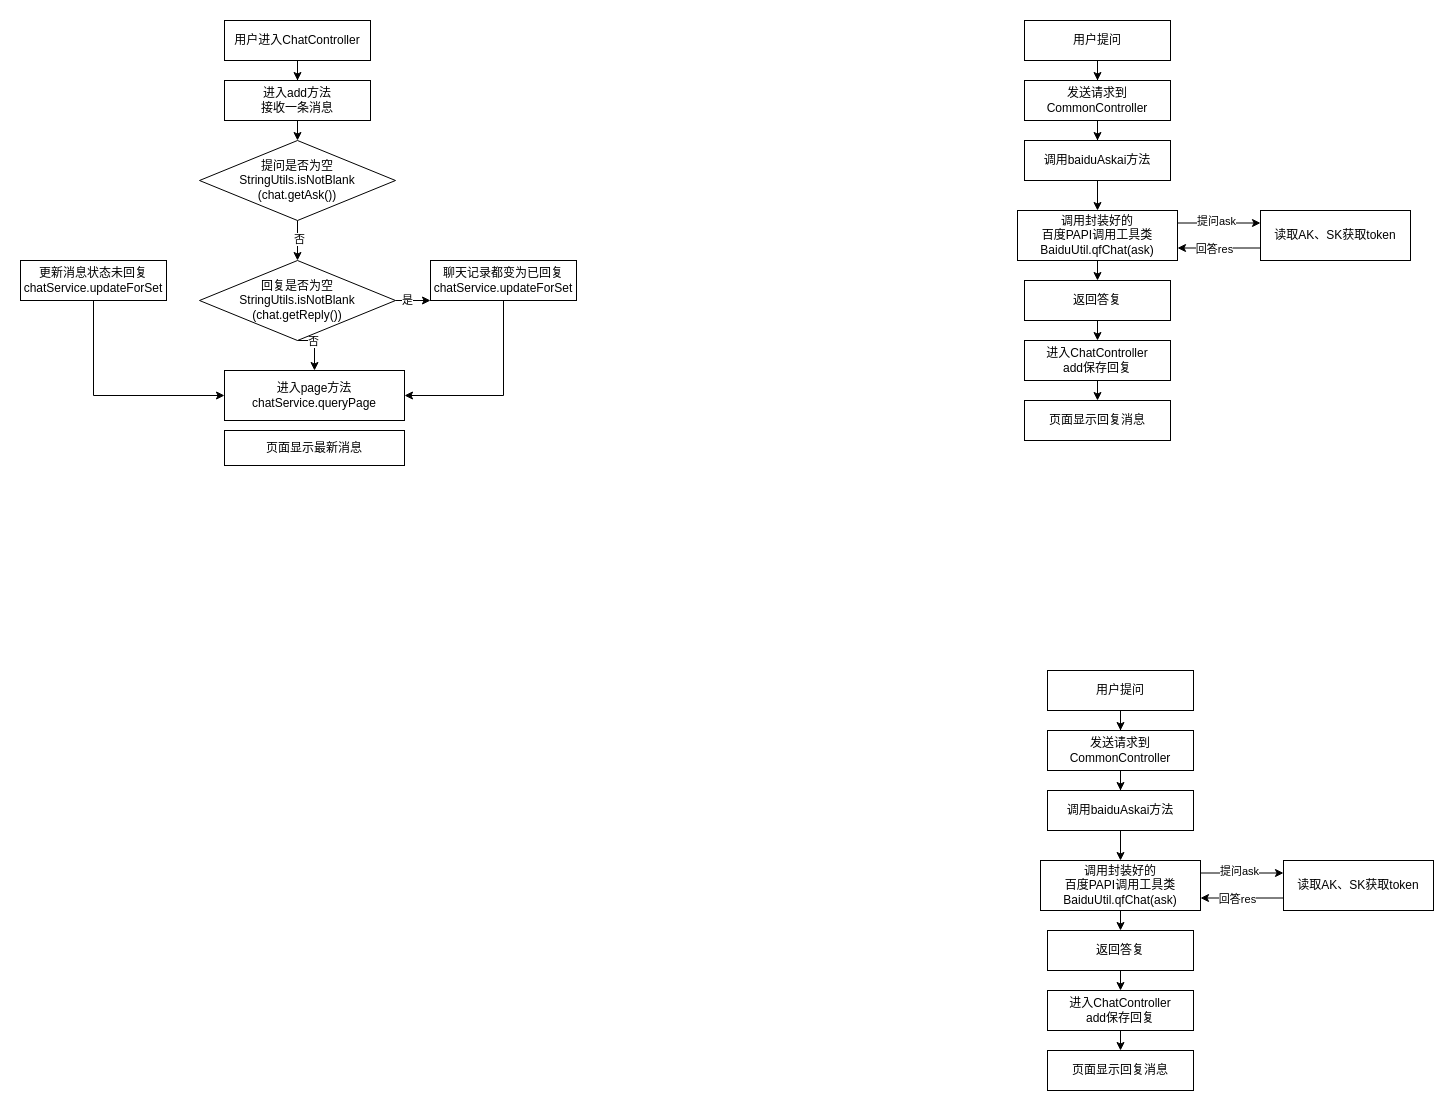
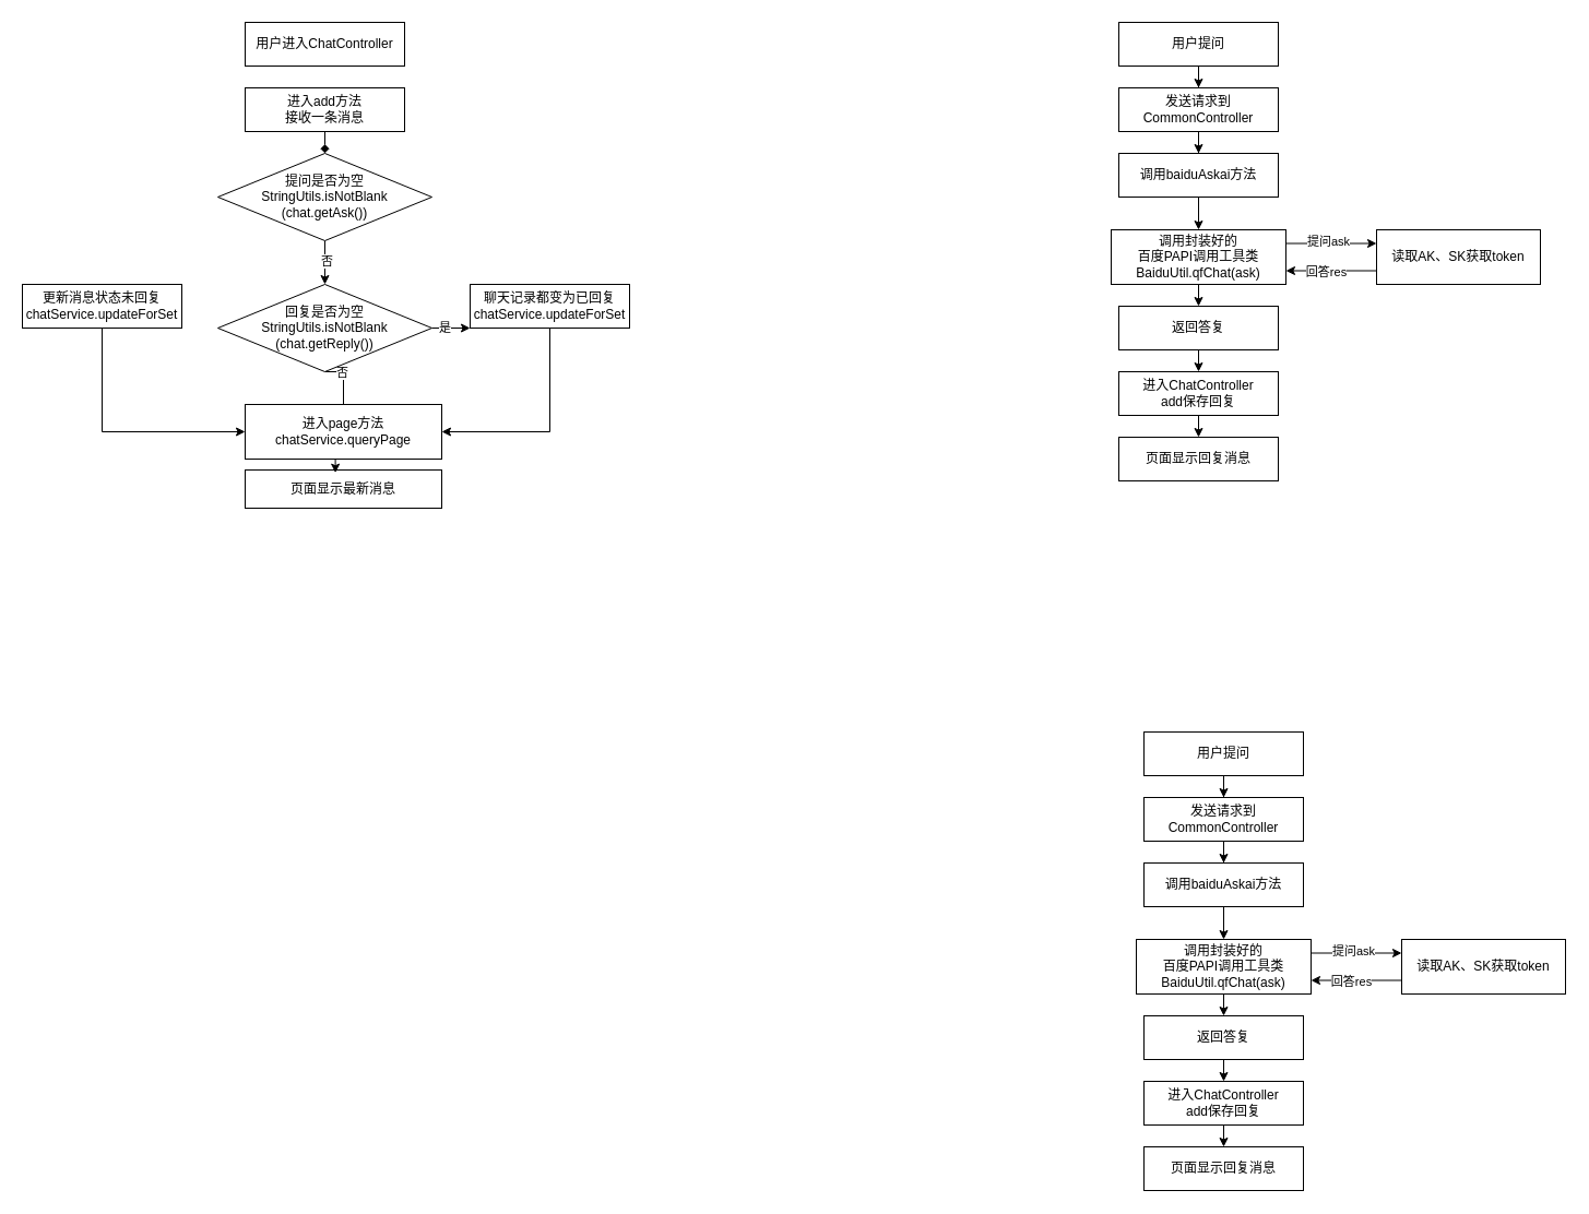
  <mxCell id="0" />
  <mxCell id="1" parent="0" />
- <mxCell id="2" style="edgeStyle=orthogonalEdgeStyle;rounded=0;orthogonalLoop=1;jettySize=auto;html=1;exitX=0.5;exitY=1;exitDx=0;exitDy=0;" edge="1" parent="1" source="3" target="5"><mxGeometry relative="1" as="geometry" /></mxCell>
  <mxCell id="3" value="用户进入ChatController" style="rounded=0;whiteSpace=wrap;html=1;" vertex="1" parent="1"><mxGeometry x="224" y="20" width="146" height="40" as="geometry" /></mxCell>
- <mxCell id="4" style="edgeStyle=orthogonalEdgeStyle;rounded=0;orthogonalLoop=1;jettySize=auto;html=1;exitX=0.5;exitY=1;exitDx=0;exitDy=0;entryX=0.5;entryY=0;entryDx=0;entryDy=0;" edge="1" parent="1" source="5" target="14"><mxGeometry relative="1" as="geometry" /></mxCell>
+ <mxCell id="4" style="edgeStyle=orthogonalEdgeStyle;rounded=0;orthogonalLoop=1;jettySize=auto;html=1;exitX=0.5;exitY=1;exitDx=0;exitDy=0;entryX=0.5;entryY=0;entryDx=0;entryDy=0;endArrow=diamond;" edge="1" parent="1" source="5" target="14"><mxGeometry relative="1" as="geometry" /></mxCell>
  <mxCell id="5" value="&lt;div&gt;进入add方法&lt;/div&gt;接收一条消息" style="rounded=0;whiteSpace=wrap;html=1;" vertex="1" parent="1"><mxGeometry x="224" y="80" width="146" height="40" as="geometry" /></mxCell>
  <mxCell id="6" style="edgeStyle=orthogonalEdgeStyle;rounded=0;orthogonalLoop=1;jettySize=auto;html=1;entryX=1;entryY=0.5;entryDx=0;entryDy=0;exitX=0.5;exitY=1;exitDx=0;exitDy=0;" edge="1" parent="1" source="7" target="9"><mxGeometry relative="1" as="geometry" /></mxCell>
  <mxCell id="7" value="聊天记录都变为已回复chatService.updateForSet" style="rounded=0;whiteSpace=wrap;html=1;" vertex="1" parent="1"><mxGeometry x="430" y="260" width="146" height="40" as="geometry" /></mxCell>
  <mxCell id="8" value="页面显示最新消息" style="rounded=0;whiteSpace=wrap;html=1;" vertex="1" parent="1"><mxGeometry x="224" y="430" width="180" height="35" as="geometry" /></mxCell>
  <mxCell id="9" value="进入page方法 chatService.queryPage" style="rounded=0;whiteSpace=wrap;html=1;" vertex="1" parent="1"><mxGeometry x="224" y="370" width="180" height="50" as="geometry" /></mxCell>
  <mxCell id="10" style="edgeStyle=orthogonalEdgeStyle;rounded=0;orthogonalLoop=1;jettySize=auto;html=1;exitX=0.5;exitY=1;exitDx=0;exitDy=0;entryX=0;entryY=0.5;entryDx=0;entryDy=0;" edge="1" parent="1" source="11" target="9"><mxGeometry relative="1" as="geometry" /></mxCell>
  <mxCell id="11" value="&lt;div&gt;更新消息状态未回复&lt;/div&gt;chatService.updateForSet" style="rounded=0;whiteSpace=wrap;html=1;" vertex="1" parent="1"><mxGeometry x="20" y="260" width="146" height="40" as="geometry" /></mxCell>
  <mxCell id="12" style="edgeStyle=orthogonalEdgeStyle;rounded=0;orthogonalLoop=1;jettySize=auto;html=1;exitX=0.5;exitY=1;exitDx=0;exitDy=0;entryX=0.5;entryY=0;entryDx=0;entryDy=0;" edge="1" parent="1" source="14" target="19"><mxGeometry relative="1" as="geometry" /></mxCell>
  <mxCell id="13" value="否" style="edgeLabel;html=1;align=center;verticalAlign=middle;resizable=0;points=[];" vertex="1" connectable="0" parent="12"><mxGeometry x="-0.124" y="1" relative="1" as="geometry"><mxPoint as="offset" /></mxGeometry></mxCell>
  <mxCell id="14" value="&lt;div&gt;提问是否为空&lt;/div&gt;StringUtils.isNotBlank&lt;div&gt;(chat.getAsk())&lt;/div&gt;" style="rhombus;whiteSpace=wrap;html=1;" vertex="1" parent="1"><mxGeometry x="199" y="140" width="196" height="80" as="geometry" /></mxCell>
- <mxCell id="15" style="edgeStyle=orthogonalEdgeStyle;rounded=0;orthogonalLoop=1;jettySize=auto;html=1;exitX=0.5;exitY=1;exitDx=0;exitDy=0;entryX=0.5;entryY=0;entryDx=0;entryDy=0;" edge="1" parent="1" source="19" target="9"><mxGeometry relative="1" as="geometry" /></mxCell>
+ <mxCell id="15" style="edgeStyle=orthogonalEdgeStyle;rounded=0;orthogonalLoop=1;jettySize=auto;html=1;exitX=0.5;exitY=1;exitDx=0;exitDy=0;entryX=0.5;entryY=0;entryDx=0;entryDy=0;endArrow=none;" edge="1" parent="1" source="19" target="9"><mxGeometry relative="1" as="geometry" /></mxCell>
  <mxCell id="16" value="否" style="edgeLabel;html=1;align=center;verticalAlign=middle;resizable=0;points=[];" vertex="1" connectable="0" parent="15"><mxGeometry x="-0.352" relative="1" as="geometry"><mxPoint as="offset" /></mxGeometry></mxCell>
  <mxCell id="17" style="edgeStyle=orthogonalEdgeStyle;rounded=0;orthogonalLoop=1;jettySize=auto;html=1;exitX=1;exitY=0.5;exitDx=0;exitDy=0;entryX=0;entryY=1;entryDx=0;entryDy=0;" edge="1" parent="1" source="19" target="7"><mxGeometry relative="1" as="geometry" /></mxCell>
  <mxCell id="18" value="是" style="edgeLabel;html=1;align=center;verticalAlign=middle;resizable=0;points=[];" vertex="1" connectable="0" parent="17"><mxGeometry x="-0.369" y="1" relative="1" as="geometry"><mxPoint as="offset" /></mxGeometry></mxCell>
  <mxCell id="19" value="&lt;div&gt;回复是否为空&lt;/div&gt;StringUtils.isNotBlank&lt;div&gt;(chat.getReply())&lt;/div&gt;" style="rhombus;whiteSpace=wrap;html=1;" vertex="1" parent="1"><mxGeometry x="199" y="260" width="196" height="80" as="geometry" /></mxCell>
+ <mxCell id="20" style="edgeStyle=orthogonalEdgeStyle;rounded=0;orthogonalLoop=1;jettySize=auto;html=1;exitX=0.5;exitY=1;exitDx=0;exitDy=0;entryX=0.459;entryY=0.076;entryDx=0;entryDy=0;entryPerimeter=0;" edge="1" parent="1" source="9" target="8"><mxGeometry relative="1" as="geometry" /></mxCell>
  <mxCell id="21" style="edgeStyle=orthogonalEdgeStyle;rounded=0;orthogonalLoop=1;jettySize=auto;html=1;exitX=0.5;exitY=1;exitDx=0;exitDy=0;" edge="1" parent="1" source="22" target="24"><mxGeometry relative="1" as="geometry" /></mxCell>
  <mxCell id="22" value="用户提问" style="rounded=0;whiteSpace=wrap;html=1;" vertex="1" parent="1"><mxGeometry x="1024" y="20" width="146" height="40" as="geometry" /></mxCell>
  <mxCell id="23" style="edgeStyle=orthogonalEdgeStyle;rounded=0;orthogonalLoop=1;jettySize=auto;html=1;exitX=0.5;exitY=1;exitDx=0;exitDy=0;" edge="1" parent="1" source="24" target="26"><mxGeometry relative="1" as="geometry" /></mxCell>
  <mxCell id="24" value="发送请求到&lt;div&gt;CommonController&lt;/div&gt;" style="rounded=0;whiteSpace=wrap;html=1;" vertex="1" parent="1"><mxGeometry x="1024" y="80" width="146" height="40" as="geometry" /></mxCell>
  <mxCell id="25" style="edgeStyle=orthogonalEdgeStyle;rounded=0;orthogonalLoop=1;jettySize=auto;html=1;exitX=0.5;exitY=1;exitDx=0;exitDy=0;entryX=0.5;entryY=0;entryDx=0;entryDy=0;" edge="1" parent="1" source="26" target="34"><mxGeometry relative="1" as="geometry" /></mxCell>
  <mxCell id="26" value="调用baiduAskai方法" style="rounded=0;whiteSpace=wrap;html=1;" vertex="1" parent="1"><mxGeometry x="1024" y="140" width="146" height="40" as="geometry" /></mxCell>
  <mxCell id="27" style="edgeStyle=orthogonalEdgeStyle;rounded=0;orthogonalLoop=1;jettySize=auto;html=1;exitX=0.5;exitY=1;exitDx=0;exitDy=0;entryX=0.5;entryY=0;entryDx=0;entryDy=0;" edge="1" parent="1" source="28" target="38"><mxGeometry relative="1" as="geometry" /></mxCell>
  <mxCell id="28" value="&lt;div&gt;进入&lt;span style=&quot;background-color: transparent; color: light-dark(rgb(0, 0, 0), rgb(255, 255, 255));&quot;&gt;ChatController&lt;/span&gt;&lt;/div&gt;&lt;div&gt;add保存回复&lt;/div&gt;" style="rounded=0;whiteSpace=wrap;html=1;" vertex="1" parent="1"><mxGeometry x="1024" y="340" width="146" height="40" as="geometry" /></mxCell>
  <mxCell id="29" style="edgeStyle=orthogonalEdgeStyle;rounded=0;orthogonalLoop=1;jettySize=auto;html=1;exitX=0.5;exitY=1;exitDx=0;exitDy=0;entryX=0.5;entryY=0;entryDx=0;entryDy=0;" edge="1" parent="1" source="30" target="28"><mxGeometry relative="1" as="geometry" /></mxCell>
  <mxCell id="30" value="返回答复" style="rounded=0;whiteSpace=wrap;html=1;" vertex="1" parent="1"><mxGeometry x="1024" y="280" width="146" height="40" as="geometry" /></mxCell>
  <mxCell id="31" style="edgeStyle=orthogonalEdgeStyle;rounded=0;orthogonalLoop=1;jettySize=auto;html=1;exitX=1;exitY=0.25;exitDx=0;exitDy=0;entryX=0;entryY=0.25;entryDx=0;entryDy=0;" edge="1" parent="1" source="34" target="37"><mxGeometry relative="1" as="geometry" /></mxCell>
  <mxCell id="32" value="提问ask" style="edgeLabel;html=1;align=center;verticalAlign=middle;resizable=0;points=[];" vertex="1" connectable="0" parent="31"><mxGeometry x="-0.084" y="2" relative="1" as="geometry"><mxPoint as="offset" /></mxGeometry></mxCell>
  <mxCell id="33" style="edgeStyle=orthogonalEdgeStyle;rounded=0;orthogonalLoop=1;jettySize=auto;html=1;exitX=0.5;exitY=1;exitDx=0;exitDy=0;entryX=0.5;entryY=0;entryDx=0;entryDy=0;" edge="1" parent="1" source="34" target="30"><mxGeometry relative="1" as="geometry" /></mxCell>
  <mxCell id="34" value="&lt;div&gt;调用封装好的&lt;/div&gt;&lt;div&gt;百度PAPI调用工具类&lt;/div&gt;&lt;div&gt;BaiduUtil.qfChat(ask)&lt;/div&gt;" style="rounded=0;whiteSpace=wrap;html=1;" vertex="1" parent="1"><mxGeometry x="1017" y="210" width="160" height="50" as="geometry" /></mxCell>
  <mxCell id="35" style="edgeStyle=orthogonalEdgeStyle;rounded=0;orthogonalLoop=1;jettySize=auto;html=1;exitX=0;exitY=0.75;exitDx=0;exitDy=0;entryX=1;entryY=0.75;entryDx=0;entryDy=0;" edge="1" parent="1" source="37" target="34"><mxGeometry relative="1" as="geometry" /></mxCell>
  <mxCell id="36" value="回答res" style="edgeLabel;html=1;align=center;verticalAlign=middle;resizable=0;points=[];" vertex="1" connectable="0" parent="35"><mxGeometry x="0.134" y="1" relative="1" as="geometry"><mxPoint as="offset" /></mxGeometry></mxCell>
  <mxCell id="37" value="读取AK、SK获取token" style="rounded=0;whiteSpace=wrap;html=1;" vertex="1" parent="1"><mxGeometry x="1260" y="210" width="150" height="50" as="geometry" /></mxCell>
  <mxCell id="38" value="页面显示回复消息" style="rounded=0;whiteSpace=wrap;html=1;" vertex="1" parent="1"><mxGeometry x="1024" y="400" width="146" height="40" as="geometry" /></mxCell>
  <mxCell id="39" style="edgeStyle=orthogonalEdgeStyle;rounded=0;orthogonalLoop=1;jettySize=auto;html=1;exitX=0.5;exitY=1;exitDx=0;exitDy=0;" edge="1" parent="1" source="40" target="42"><mxGeometry relative="1" as="geometry" /></mxCell>
  <mxCell id="40" value="用户提问" style="rounded=0;whiteSpace=wrap;html=1;" vertex="1" parent="1"><mxGeometry x="1047" y="670" width="146" height="40" as="geometry" /></mxCell>
  <mxCell id="41" style="edgeStyle=orthogonalEdgeStyle;rounded=0;orthogonalLoop=1;jettySize=auto;html=1;exitX=0.5;exitY=1;exitDx=0;exitDy=0;" edge="1" parent="1" source="42" target="44"><mxGeometry relative="1" as="geometry" /></mxCell>
  <mxCell id="42" value="发送请求到&lt;div&gt;CommonController&lt;/div&gt;" style="rounded=0;whiteSpace=wrap;html=1;" vertex="1" parent="1"><mxGeometry x="1047" y="730" width="146" height="40" as="geometry" /></mxCell>
  <mxCell id="43" style="edgeStyle=orthogonalEdgeStyle;rounded=0;orthogonalLoop=1;jettySize=auto;html=1;exitX=0.5;exitY=1;exitDx=0;exitDy=0;entryX=0.5;entryY=0;entryDx=0;entryDy=0;" edge="1" parent="1" source="44" target="52"><mxGeometry relative="1" as="geometry" /></mxCell>
  <mxCell id="44" value="调用baiduAskai方法" style="rounded=0;whiteSpace=wrap;html=1;" vertex="1" parent="1"><mxGeometry x="1047" y="790" width="146" height="40" as="geometry" /></mxCell>
  <mxCell id="45" style="edgeStyle=orthogonalEdgeStyle;rounded=0;orthogonalLoop=1;jettySize=auto;html=1;exitX=0.5;exitY=1;exitDx=0;exitDy=0;entryX=0.5;entryY=0;entryDx=0;entryDy=0;" edge="1" parent="1" source="46" target="56"><mxGeometry relative="1" as="geometry" /></mxCell>
  <mxCell id="46" value="&lt;div&gt;进入&lt;span style=&quot;background-color: transparent; color: light-dark(rgb(0, 0, 0), rgb(255, 255, 255));&quot;&gt;ChatController&lt;/span&gt;&lt;/div&gt;&lt;div&gt;add保存回复&lt;/div&gt;" style="rounded=0;whiteSpace=wrap;html=1;" vertex="1" parent="1"><mxGeometry x="1047" y="990" width="146" height="40" as="geometry" /></mxCell>
  <mxCell id="47" style="edgeStyle=orthogonalEdgeStyle;rounded=0;orthogonalLoop=1;jettySize=auto;html=1;exitX=0.5;exitY=1;exitDx=0;exitDy=0;entryX=0.5;entryY=0;entryDx=0;entryDy=0;" edge="1" parent="1" source="48" target="46"><mxGeometry relative="1" as="geometry" /></mxCell>
  <mxCell id="48" value="返回答复" style="rounded=0;whiteSpace=wrap;html=1;" vertex="1" parent="1"><mxGeometry x="1047" y="930" width="146" height="40" as="geometry" /></mxCell>
  <mxCell id="49" style="edgeStyle=orthogonalEdgeStyle;rounded=0;orthogonalLoop=1;jettySize=auto;html=1;exitX=1;exitY=0.25;exitDx=0;exitDy=0;entryX=0;entryY=0.25;entryDx=0;entryDy=0;" edge="1" parent="1" source="52" target="55"><mxGeometry relative="1" as="geometry" /></mxCell>
  <mxCell id="50" value="提问ask" style="edgeLabel;html=1;align=center;verticalAlign=middle;resizable=0;points=[];" vertex="1" connectable="0" parent="49"><mxGeometry x="-0.084" y="2" relative="1" as="geometry"><mxPoint as="offset" /></mxGeometry></mxCell>
  <mxCell id="51" style="edgeStyle=orthogonalEdgeStyle;rounded=0;orthogonalLoop=1;jettySize=auto;html=1;exitX=0.5;exitY=1;exitDx=0;exitDy=0;entryX=0.5;entryY=0;entryDx=0;entryDy=0;" edge="1" parent="1" source="52" target="48"><mxGeometry relative="1" as="geometry" /></mxCell>
  <mxCell id="52" value="&lt;div&gt;调用封装好的&lt;/div&gt;&lt;div&gt;百度PAPI调用工具类&lt;/div&gt;&lt;div&gt;BaiduUtil.qfChat(ask)&lt;/div&gt;" style="rounded=0;whiteSpace=wrap;html=1;" vertex="1" parent="1"><mxGeometry x="1040" y="860" width="160" height="50" as="geometry" /></mxCell>
  <mxCell id="53" style="edgeStyle=orthogonalEdgeStyle;rounded=0;orthogonalLoop=1;jettySize=auto;html=1;exitX=0;exitY=0.75;exitDx=0;exitDy=0;entryX=1;entryY=0.75;entryDx=0;entryDy=0;" edge="1" parent="1" source="55" target="52"><mxGeometry relative="1" as="geometry" /></mxCell>
  <mxCell id="54" value="回答res" style="edgeLabel;html=1;align=center;verticalAlign=middle;resizable=0;points=[];" vertex="1" connectable="0" parent="53"><mxGeometry x="0.134" y="1" relative="1" as="geometry"><mxPoint as="offset" /></mxGeometry></mxCell>
  <mxCell id="55" value="读取AK、SK获取token" style="rounded=0;whiteSpace=wrap;html=1;" vertex="1" parent="1"><mxGeometry x="1283" y="860" width="150" height="50" as="geometry" /></mxCell>
  <mxCell id="56" value="页面显示回复消息" style="rounded=0;whiteSpace=wrap;html=1;" vertex="1" parent="1"><mxGeometry x="1047" y="1050" width="146" height="40" as="geometry" /></mxCell>
